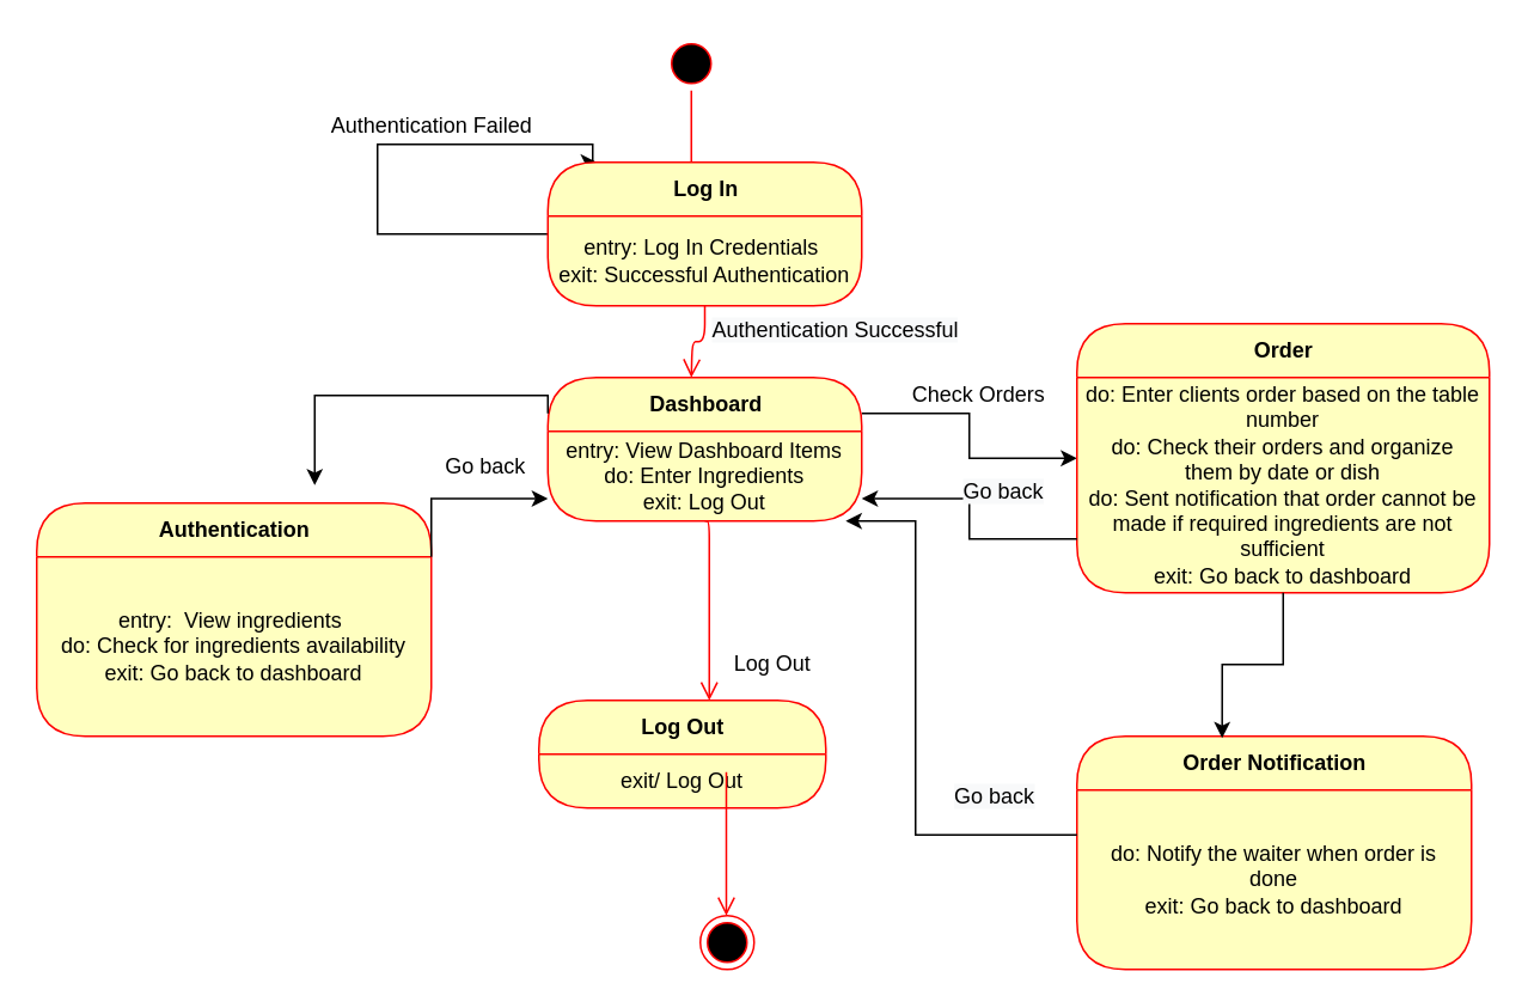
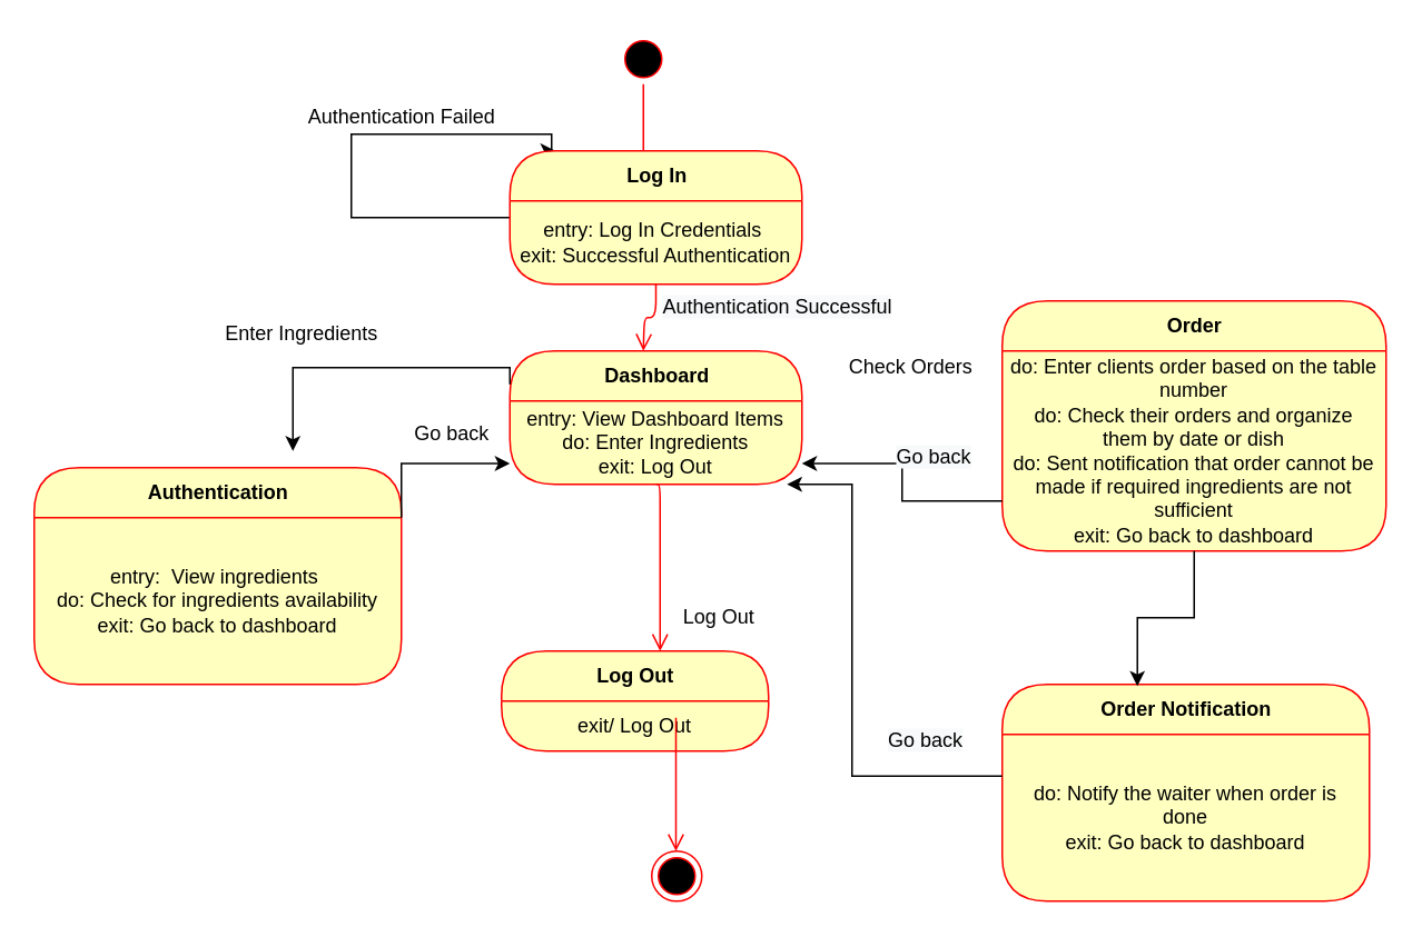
  <mxCell id="0" />
  <mxCell id="1" parent="0" />
  <mxCell id="2" value="" style="ellipse;html=1;shape=startState;fillColor=#000000;strokeColor=#ff0000;" parent="1" vertex="1"><mxGeometry x="370" y="20" width="30" height="30" as="geometry" /></mxCell>
  <mxCell id="3" value="" style="edgeStyle=orthogonalEdgeStyle;html=1;verticalAlign=bottom;endArrow=open;endSize=8;strokeColor=#ff0000;" parent="1" source="2" edge="1"><mxGeometry relative="1" as="geometry"><mxPoint x="385" y="100" as="targetPoint" /><Array as="points"><mxPoint x="385" y="70" /><mxPoint x="385" y="70" /></Array></mxGeometry></mxCell>
  <mxCell id="4" style="edgeStyle=orthogonalEdgeStyle;rounded=0;orthogonalLoop=1;jettySize=auto;html=1;exitX=0;exitY=0.5;exitDx=0;exitDy=0;entryX=0.156;entryY=0;entryDx=0;entryDy=0;entryPerimeter=0;" parent="1" source="5" target="5" edge="1"><mxGeometry relative="1" as="geometry"><mxPoint x="360" y="110" as="targetPoint" /><Array as="points"><mxPoint x="210" y="130" /><mxPoint x="210" y="80" /><mxPoint x="330" y="80" /></Array></mxGeometry></mxCell>
  <mxCell id="5" value="Log In" style="swimlane;html=1;fontStyle=1;align=center;verticalAlign=middle;childLayout=stackLayout;horizontal=1;startSize=30;horizontalStack=0;resizeParent=0;resizeLast=1;container=0;fontColor=#000000;collapsible=0;rounded=1;arcSize=30;strokeColor=#ff0000;fillColor=#ffffc0;swimlaneFillColor=#ffffc0;dropTarget=0;" parent="1" vertex="1"><mxGeometry x="305" y="90" width="175" height="80" as="geometry" /></mxCell>
  <mxCell id="6" value="entry: Log In Credentials&amp;nbsp;&lt;br&gt;exit: Successful Authentication" style="text;html=1;strokeColor=none;fillColor=none;align=center;verticalAlign=middle;spacingLeft=4;spacingRight=4;whiteSpace=wrap;overflow=hidden;rotatable=0;fontColor=#000000;" parent="5" vertex="1"><mxGeometry y="30" width="175" height="50" as="geometry" /></mxCell>
  <mxCell id="7" value="" style="edgeStyle=orthogonalEdgeStyle;html=1;verticalAlign=bottom;endArrow=open;endSize=8;strokeColor=#ff0000;" parent="1" source="5" edge="1"><mxGeometry relative="1" as="geometry"><mxPoint x="385" y="210" as="targetPoint" /></mxGeometry></mxCell>
  <mxCell id="8" value="Authentication Failed" style="text;html=1;align=center;verticalAlign=middle;resizable=0;points=[];autosize=1;strokeColor=none;" parent="1" vertex="1"><mxGeometry x="175" y="60" width="130" height="20" as="geometry" /></mxCell>
  <mxCell id="9" value="&lt;span style=&quot;color: rgb(0 , 0 , 0) ; font-family: &amp;#34;helvetica&amp;#34; ; font-size: 12px ; font-style: normal ; font-weight: 400 ; letter-spacing: normal ; text-align: center ; text-indent: 0px ; text-transform: none ; word-spacing: 0px ; background-color: rgb(248 , 249 , 250) ; display: inline ; float: none&quot;&gt;Authentication Successful&lt;/span&gt;" style="text;whiteSpace=wrap;html=1;" parent="1" vertex="1"><mxGeometry x="395" y="170" width="140" height="30" as="geometry" /></mxCell>
- <mxCell id="10" style="edgeStyle=orthogonalEdgeStyle;rounded=0;orthogonalLoop=1;jettySize=auto;html=1;exitX=1;exitY=0.25;exitDx=0;exitDy=0;" parent="1" source="11" target="27" edge="1"><mxGeometry relative="1" as="geometry" /></mxCell>
  <mxCell id="11" value="Dashboard" style="swimlane;html=1;fontStyle=1;align=center;verticalAlign=middle;childLayout=stackLayout;horizontal=1;startSize=30;horizontalStack=0;resizeParent=0;resizeLast=1;container=0;fontColor=#000000;collapsible=0;rounded=1;arcSize=30;strokeColor=#ff0000;fillColor=#ffffc0;swimlaneFillColor=#ffffc0;dropTarget=0;" parent="1" vertex="1"><mxGeometry x="305" y="210" width="175" height="80" as="geometry" /></mxCell>
  <mxCell id="12" value="entry: View Dashboard Items&lt;br&gt;do: Enter Ingredients&lt;br&gt;exit: Log Out" style="text;html=1;strokeColor=none;fillColor=none;align=center;verticalAlign=middle;spacingLeft=4;spacingRight=4;whiteSpace=wrap;overflow=hidden;rotatable=0;fontColor=#000000;" parent="11" vertex="1"><mxGeometry y="30" width="175" height="50" as="geometry" /></mxCell>
  <mxCell id="13" value="" style="edgeStyle=orthogonalEdgeStyle;html=1;verticalAlign=bottom;endArrow=open;endSize=8;strokeColor=#ff0000;exitX=0.5;exitY=1;exitDx=0;exitDy=0;" parent="1" source="12" edge="1"><mxGeometry relative="1" as="geometry"><mxPoint x="395" y="390" as="targetPoint" /><mxPoint x="395" y="340" as="sourcePoint" /><Array as="points"><mxPoint x="395" y="290" /></Array></mxGeometry></mxCell>
  <mxCell id="14" value="Authentication" style="swimlane;html=1;fontStyle=1;align=center;verticalAlign=middle;childLayout=stackLayout;horizontal=1;startSize=30;horizontalStack=0;resizeParent=0;resizeLast=1;container=0;fontColor=#000000;collapsible=0;rounded=1;arcSize=30;strokeColor=#ff0000;fillColor=#ffffc0;swimlaneFillColor=#ffffc0;dropTarget=0;" parent="1" vertex="1"><mxGeometry x="20" y="280" width="220" height="130" as="geometry" /></mxCell>
  <mxCell id="15" value="entry:&amp;nbsp; View ingredients&amp;nbsp;&lt;br&gt;do: Check for ingredients availability&lt;br&gt;exit: Go back to dashboard" style="text;html=1;strokeColor=none;fillColor=none;align=center;verticalAlign=middle;spacingLeft=4;spacingRight=4;whiteSpace=wrap;overflow=hidden;rotatable=0;fontColor=#000000;" parent="14" vertex="1"><mxGeometry y="30" width="220" height="100" as="geometry" /></mxCell>
  <mxCell id="16" value="entry/ View ingredients&amp;nbsp;&lt;br&gt;do/ Check for ingredients availability&lt;br&gt;do/ Sent notification that order cannot be made if required ingredients are not sufficient&lt;br&gt;exit/ Go back to Dashboard&lt;br&gt;exit/ Log Out" style="text;html=1;strokeColor=none;fillColor=none;align=center;verticalAlign=middle;spacingLeft=4;spacingRight=4;whiteSpace=wrap;overflow=hidden;rotatable=0;fontColor=#000000;" parent="14" vertex="1"><mxGeometry y="130" width="220" as="geometry" /></mxCell>
  <mxCell id="17" value="" style="ellipse;html=1;shape=endState;fillColor=#000000;strokeColor=#ff0000;" parent="1" vertex="1"><mxGeometry x="390" y="510" width="30" height="30" as="geometry" /></mxCell>
  <mxCell id="18" value="Log Out" style="text;html=1;align=center;verticalAlign=middle;resizable=0;points=[];autosize=1;strokeColor=none;" parent="1" vertex="1"><mxGeometry x="400" y="360" width="60" height="20" as="geometry" /></mxCell>
  <mxCell id="19" value="Log Out" style="swimlane;html=1;fontStyle=1;align=center;verticalAlign=middle;childLayout=stackLayout;horizontal=1;startSize=30;horizontalStack=0;resizeParent=0;resizeLast=1;container=0;fontColor=#000000;collapsible=0;rounded=1;arcSize=30;strokeColor=#ff0000;fillColor=#ffffc0;swimlaneFillColor=#ffffc0;dropTarget=0;" parent="1" vertex="1"><mxGeometry x="300" y="390" width="160" height="60" as="geometry" /></mxCell>
  <mxCell id="20" value="exit/ Log Out" style="text;html=1;strokeColor=none;fillColor=none;align=center;verticalAlign=middle;spacingLeft=4;spacingRight=4;whiteSpace=wrap;overflow=hidden;rotatable=0;fontColor=#000000;" parent="19" vertex="1"><mxGeometry y="30" width="160" height="30" as="geometry" /></mxCell>
  <mxCell id="21" value="" style="edgeStyle=orthogonalEdgeStyle;html=1;verticalAlign=bottom;endArrow=open;endSize=8;strokeColor=#ff0000;" parent="1" edge="1"><mxGeometry relative="1" as="geometry"><mxPoint x="404.5" y="510" as="targetPoint" /><mxPoint x="404.5" y="430" as="sourcePoint" /></mxGeometry></mxCell>
  <mxCell id="22" style="edgeStyle=orthogonalEdgeStyle;rounded=0;orthogonalLoop=1;jettySize=auto;html=1;exitX=0;exitY=0.25;exitDx=0;exitDy=0;" parent="1" source="11" edge="1"><mxGeometry relative="1" as="geometry"><mxPoint x="175" y="270" as="targetPoint" /><mxPoint x="150" y="220" as="sourcePoint" /><Array as="points"><mxPoint x="305" y="220" /><mxPoint x="175" y="220" /></Array></mxGeometry></mxCell>
+ <mxCell id="23" value="Enter Ingredients" style="text;html=1;align=center;verticalAlign=middle;resizable=0;points=[];autosize=1;strokeColor=none;" parent="1" vertex="1"><mxGeometry x="125" y="190" width="110" height="20" as="geometry" /></mxCell>
  <mxCell id="24" value="Order Notification" style="swimlane;html=1;fontStyle=1;align=center;verticalAlign=middle;childLayout=stackLayout;horizontal=1;startSize=30;horizontalStack=0;resizeParent=0;resizeLast=1;container=0;fontColor=#000000;collapsible=0;rounded=1;arcSize=30;strokeColor=#ff0000;fillColor=#ffffc0;swimlaneFillColor=#ffffc0;dropTarget=0;" parent="1" vertex="1"><mxGeometry x="600" y="410" width="220" height="130" as="geometry" /></mxCell>
  <mxCell id="25" value="do: Notify the waiter when order is done&lt;br&gt;exit: Go back to dashboard" style="text;html=1;strokeColor=none;fillColor=none;align=center;verticalAlign=middle;spacingLeft=4;spacingRight=4;whiteSpace=wrap;overflow=hidden;rotatable=0;fontColor=#000000;" parent="24" vertex="1"><mxGeometry y="30" width="220" height="100" as="geometry" /></mxCell>
  <mxCell id="26" value="entry/ View ingredients&amp;nbsp;&lt;br&gt;do/ Check for ingredients availability&lt;br&gt;do/ Sent notification that order cannot be made if required ingredients are not sufficient&lt;br&gt;exit/ Go back to Dashboard&lt;br&gt;exit/ Log Out" style="text;html=1;strokeColor=none;fillColor=none;align=center;verticalAlign=middle;spacingLeft=4;spacingRight=4;whiteSpace=wrap;overflow=hidden;rotatable=0;fontColor=#000000;" parent="24" vertex="1"><mxGeometry y="130" width="220" as="geometry" /></mxCell>
  <mxCell id="27" value="Order" style="swimlane;html=1;fontStyle=1;align=center;verticalAlign=middle;childLayout=stackLayout;horizontal=1;startSize=30;horizontalStack=0;resizeParent=0;resizeLast=1;container=0;fontColor=#000000;collapsible=0;rounded=1;arcSize=30;strokeColor=#ff0000;fillColor=#ffffc0;swimlaneFillColor=#ffffc0;dropTarget=0;" parent="1" vertex="1"><mxGeometry x="600" y="180" width="230" height="150" as="geometry" /></mxCell>
  <mxCell id="28" value="do: Enter clients order based on the table number&lt;br&gt;do: Check their orders and organize them by date or dish&lt;br&gt;do: Sent notification that order cannot be made if required ingredients are not sufficient&lt;br&gt;exit: Go back to dashboard" style="text;html=1;strokeColor=none;fillColor=none;align=center;verticalAlign=middle;spacingLeft=4;spacingRight=4;whiteSpace=wrap;overflow=hidden;rotatable=0;fontColor=#000000;" parent="27" vertex="1"><mxGeometry y="30" width="230" height="120" as="geometry" /></mxCell>
  <mxCell id="29" value="entry/ View ingredients&amp;nbsp;&lt;br&gt;do/ Check for ingredients availability&lt;br&gt;do/ Sent notification that order cannot be made if required ingredients are not sufficient&lt;br&gt;exit/ Go back to Dashboard&lt;br&gt;exit/ Log Out" style="text;html=1;strokeColor=none;fillColor=none;align=center;verticalAlign=middle;spacingLeft=4;spacingRight=4;whiteSpace=wrap;overflow=hidden;rotatable=0;fontColor=#000000;" parent="27" vertex="1"><mxGeometry y="150" width="230" as="geometry" /></mxCell>
  <mxCell id="30" style="edgeStyle=orthogonalEdgeStyle;rounded=0;orthogonalLoop=1;jettySize=auto;html=1;entryX=0.368;entryY=0.008;entryDx=0;entryDy=0;entryPerimeter=0;" parent="1" source="28" target="24" edge="1"><mxGeometry relative="1" as="geometry" /></mxCell>
  <mxCell id="31" value="Check Orders" style="text;html=1;align=center;verticalAlign=middle;resizable=0;points=[];autosize=1;strokeColor=none;" vertex="1" parent="1"><mxGeometry x="500" y="210" width="90" height="20" as="geometry" /></mxCell>
  <mxCell id="32" style="edgeStyle=orthogonalEdgeStyle;rounded=0;orthogonalLoop=1;jettySize=auto;html=1;exitX=0;exitY=0.75;exitDx=0;exitDy=0;entryX=1;entryY=0.75;entryDx=0;entryDy=0;" edge="1" parent="1" source="28" target="12"><mxGeometry relative="1" as="geometry" /></mxCell>
  <mxCell id="33" style="edgeStyle=orthogonalEdgeStyle;rounded=0;orthogonalLoop=1;jettySize=auto;html=1;exitX=1;exitY=0;exitDx=0;exitDy=0;entryX=0;entryY=0.75;entryDx=0;entryDy=0;" edge="1" parent="1" source="15" target="12"><mxGeometry relative="1" as="geometry" /></mxCell>
  <mxCell id="34" value="Go back" style="text;html=1;align=center;verticalAlign=middle;resizable=0;points=[];autosize=1;strokeColor=none;" vertex="1" parent="1"><mxGeometry x="240" y="250" width="60" height="20" as="geometry" /></mxCell>
  <mxCell id="35" value="&lt;span style=&quot;color: rgb(0, 0, 0); font-family: helvetica; font-size: 12px; font-style: normal; font-weight: 400; letter-spacing: normal; text-align: center; text-indent: 0px; text-transform: none; word-spacing: 0px; background-color: rgb(248, 249, 250); display: inline; float: none;&quot;&gt;Go back&lt;/span&gt;" style="text;whiteSpace=wrap;html=1;" vertex="1" parent="1"><mxGeometry x="535" y="260" width="70" height="30" as="geometry" /></mxCell>
  <mxCell id="36" style="edgeStyle=orthogonalEdgeStyle;rounded=0;orthogonalLoop=1;jettySize=auto;html=1;exitX=0;exitY=0.25;exitDx=0;exitDy=0;entryX=0.949;entryY=1;entryDx=0;entryDy=0;entryPerimeter=0;" edge="1" parent="1" source="25" target="12"><mxGeometry relative="1" as="geometry"><Array as="points"><mxPoint x="510" y="465" /><mxPoint x="510" y="290" /></Array></mxGeometry></mxCell>
  <mxCell id="37" value="&lt;span style=&quot;color: rgb(0, 0, 0); font-family: helvetica; font-size: 12px; font-style: normal; font-weight: 400; letter-spacing: normal; text-align: center; text-indent: 0px; text-transform: none; word-spacing: 0px; background-color: rgb(248, 249, 250); display: inline; float: none;&quot;&gt;Go back&lt;/span&gt;" style="text;whiteSpace=wrap;html=1;" vertex="1" parent="1"><mxGeometry x="530" y="430" width="70" height="30" as="geometry" /></mxCell>
